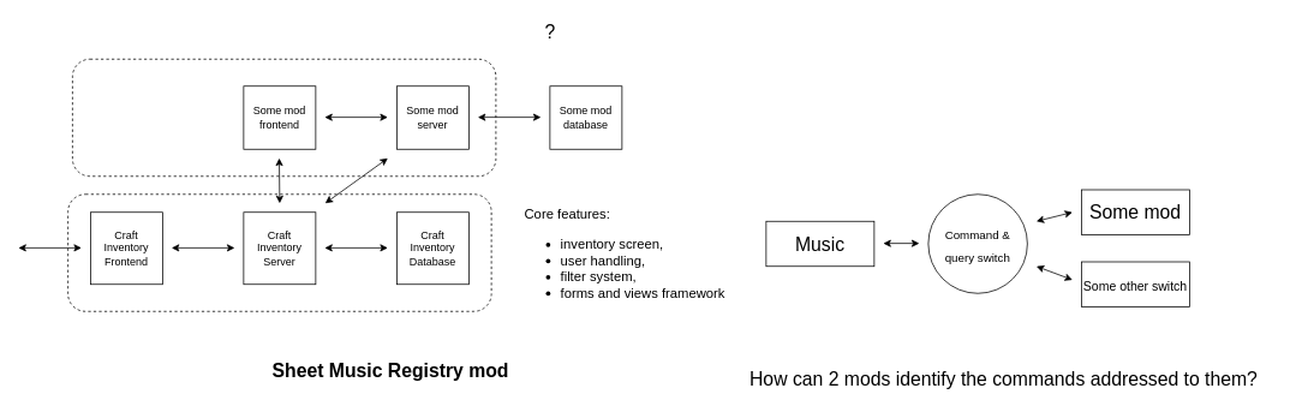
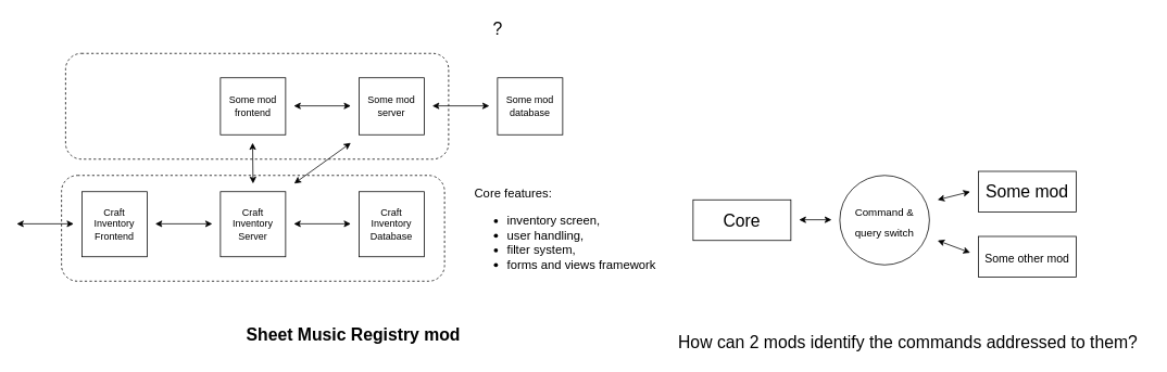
  <mxCell id="0" />
  <mxCell id="1" parent="0" />
  <mxCell id="2" value="Craft Inventory&lt;br&gt;Frontend" style="whiteSpace=wrap;html=1;aspect=fixed;" parent="1" vertex="1"><mxGeometry x="100" y="235" width="80" height="80" as="geometry" /></mxCell>
  <mxCell id="3" value="Craft Inventory&lt;br&gt;Server" style="whiteSpace=wrap;html=1;aspect=fixed;" parent="1" vertex="1"><mxGeometry x="270" y="235" width="80" height="80" as="geometry" /></mxCell>
  <mxCell id="4" value="Craft&lt;br&gt;Inventory&lt;br&gt;Database" style="whiteSpace=wrap;html=1;aspect=fixed;" parent="1" vertex="1"><mxGeometry x="440" y="235" width="80" height="80" as="geometry" /></mxCell>
  <mxCell id="5" value="" style="endArrow=classic;startArrow=classic;html=1;" parent="1" edge="1"><mxGeometry width="50" height="50" relative="1" as="geometry"><mxPoint x="190" y="274.5" as="sourcePoint" /><mxPoint x="260" y="274.5" as="targetPoint" /></mxGeometry></mxCell>
  <mxCell id="6" value="" style="endArrow=classic;startArrow=classic;html=1;" parent="1" edge="1"><mxGeometry width="50" height="50" relative="1" as="geometry"><mxPoint x="360" y="274.5" as="sourcePoint" /><mxPoint x="430" y="274.5" as="targetPoint" /></mxGeometry></mxCell>
  <mxCell id="7" value="Some mod&lt;br&gt;server" style="rounded=0;whiteSpace=wrap;html=1;" parent="1" vertex="1"><mxGeometry x="440" y="95" width="80" height="70" as="geometry" /></mxCell>
  <mxCell id="8" value="Some mod&lt;br&gt;frontend" style="rounded=0;whiteSpace=wrap;html=1;" parent="1" vertex="1"><mxGeometry x="270" y="95" width="80" height="70" as="geometry" /></mxCell>
  <mxCell id="9" value="" style="endArrow=classic;startArrow=classic;html=1;" parent="1" edge="1"><mxGeometry width="50" height="50" relative="1" as="geometry"><mxPoint x="360" y="129.5" as="sourcePoint" /><mxPoint x="430" y="129.5" as="targetPoint" /></mxGeometry></mxCell>
  <mxCell id="10" value="" style="endArrow=classic;startArrow=classic;html=1;" parent="1" edge="1"><mxGeometry width="50" height="50" relative="1" as="geometry"><mxPoint x="310" y="225" as="sourcePoint" /><mxPoint x="309.5" y="175" as="targetPoint" /></mxGeometry></mxCell>
  <mxCell id="11" value="" style="rounded=1;whiteSpace=wrap;html=1;fillColor=none;dashed=1;" vertex="1" parent="1"><mxGeometry x="75" y="215" width="470" height="130" as="geometry" /></mxCell>
  <mxCell id="12" value="" style="endArrow=classic;startArrow=classic;html=1;" edge="1" parent="1"><mxGeometry width="50" height="50" relative="1" as="geometry"><mxPoint x="360.5" y="225" as="sourcePoint" /><mxPoint x="430" y="175" as="targetPoint" /></mxGeometry></mxCell>
  <mxCell id="13" value="Sheet Music Registry mod" style="text;html=1;align=left;verticalAlign=middle;resizable=0;points=[];autosize=1;fontSize=21;fontStyle=1" vertex="1" parent="1"><mxGeometry x="300" y="395" width="280" height="30" as="geometry" /></mxCell>
  <mxCell id="14" value="" style="endArrow=classic;startArrow=classic;html=1;" edge="1" parent="1"><mxGeometry width="50" height="50" relative="1" as="geometry"><mxPoint x="20" y="274.5" as="sourcePoint" /><mxPoint x="90" y="274.5" as="targetPoint" /></mxGeometry></mxCell>
  <mxCell id="15" value="&lt;font style=&quot;font-size: 15px&quot;&gt;Core features:&lt;br&gt;&lt;/font&gt;&lt;ul style=&quot;font-size: 15px&quot;&gt;&lt;li&gt;&lt;font style=&quot;font-size: 15px&quot;&gt;inventory screen,&lt;/font&gt;&lt;/li&gt;&lt;li&gt;&lt;font style=&quot;font-size: 15px&quot;&gt;user handling,&lt;/font&gt;&lt;/li&gt;&lt;li&gt;&lt;font style=&quot;font-size: 15px&quot;&gt;filter system,&lt;/font&gt;&lt;/li&gt;&lt;li&gt;&lt;font style=&quot;font-size: 15px&quot;&gt;forms and views framework&lt;/font&gt;&lt;/li&gt;&lt;/ul&gt;" style="text;html=1;align=left;verticalAlign=middle;resizable=0;points=[];autosize=1;fontSize=21;" vertex="1" parent="1"><mxGeometry x="580" y="205" width="240" height="160" as="geometry" /></mxCell>
  <mxCell id="16" value="Some mod&lt;br&gt;database" style="rounded=0;whiteSpace=wrap;html=1;" vertex="1" parent="1"><mxGeometry x="610" y="95" width="80" height="70" as="geometry" /></mxCell>
  <mxCell id="17" value="" style="endArrow=classic;startArrow=classic;html=1;" edge="1" parent="1"><mxGeometry width="50" height="50" relative="1" as="geometry"><mxPoint x="530" y="129.5" as="sourcePoint" /><mxPoint x="600" y="129.5" as="targetPoint" /></mxGeometry></mxCell>
  <mxCell id="18" value="" style="rounded=1;whiteSpace=wrap;html=1;fillColor=none;dashed=1;" vertex="1" parent="1"><mxGeometry x="80" y="65" width="470" height="130" as="geometry" /></mxCell>
  <mxCell id="19" value="?" style="text;html=1;align=center;verticalAlign=middle;resizable=0;points=[];autosize=1;fontSize=21;" vertex="1" parent="1"><mxGeometry x="595" y="20" width="30" height="30" as="geometry" /></mxCell>
  <mxCell id="20" value="&lt;font style=&quot;font-size: 13px&quot;&gt;Command &amp;amp; query switch&lt;/font&gt;" style="ellipse;whiteSpace=wrap;html=1;fontSize=21;align=center;" vertex="1" parent="1"><mxGeometry x="1030" y="215" width="110" height="110" as="geometry" /></mxCell>
- <mxCell id="21" value="Music" style="rounded=0;whiteSpace=wrap;html=1;fontSize=21;align=center;" vertex="1" parent="1"><mxGeometry x="850" y="245" width="120" height="50" as="geometry" /></mxCell>
+ <mxCell id="21" value="Core" style="rounded=0;whiteSpace=wrap;html=1;fontSize=21;align=center;" vertex="1" parent="1"><mxGeometry x="850" y="245" width="120" height="50" as="geometry" /></mxCell>
  <mxCell id="22" value="Some mod" style="rounded=0;whiteSpace=wrap;html=1;fontSize=21;align=center;" vertex="1" parent="1"><mxGeometry x="1200" y="210" width="120" height="50" as="geometry" /></mxCell>
- <mxCell id="23" value="&lt;font style=&quot;font-size: 14px&quot;&gt;Some other switch&lt;/font&gt;" style="rounded=0;whiteSpace=wrap;html=1;fontSize=21;align=center;" vertex="1" parent="1"><mxGeometry x="1200" y="290" width="120" height="50" as="geometry" /></mxCell>
+ <mxCell id="23" value="&lt;font style=&quot;font-size: 14px&quot;&gt;Some other mod&lt;/font&gt;" style="rounded=0;whiteSpace=wrap;html=1;fontSize=21;align=center;" vertex="1" parent="1"><mxGeometry x="1200" y="290" width="120" height="50" as="geometry" /></mxCell>
  <mxCell id="24" value="" style="endArrow=classic;startArrow=classic;html=1;" edge="1" parent="1"><mxGeometry width="50" height="50" relative="1" as="geometry"><mxPoint x="980" y="269.5" as="sourcePoint" /><mxPoint x="1020" y="269.5" as="targetPoint" /></mxGeometry></mxCell>
  <mxCell id="25" value="" style="endArrow=classic;startArrow=classic;html=1;" edge="1" parent="1"><mxGeometry width="50" height="50" relative="1" as="geometry"><mxPoint x="1150" y="245" as="sourcePoint" /><mxPoint x="1190" y="235" as="targetPoint" /></mxGeometry></mxCell>
  <mxCell id="26" value="" style="endArrow=classic;startArrow=classic;html=1;" edge="1" parent="1"><mxGeometry width="50" height="50" relative="1" as="geometry"><mxPoint x="1150" y="295" as="sourcePoint" /><mxPoint x="1190" y="310" as="targetPoint" /></mxGeometry></mxCell>
  <mxCell id="27" value="How can 2 mods identify the commands addressed to them?" style="text;html=1;align=left;verticalAlign=middle;resizable=0;points=[];autosize=1;fontSize=21;" vertex="1" parent="1"><mxGeometry x="830" y="405" width="580" height="30" as="geometry" /></mxCell>
